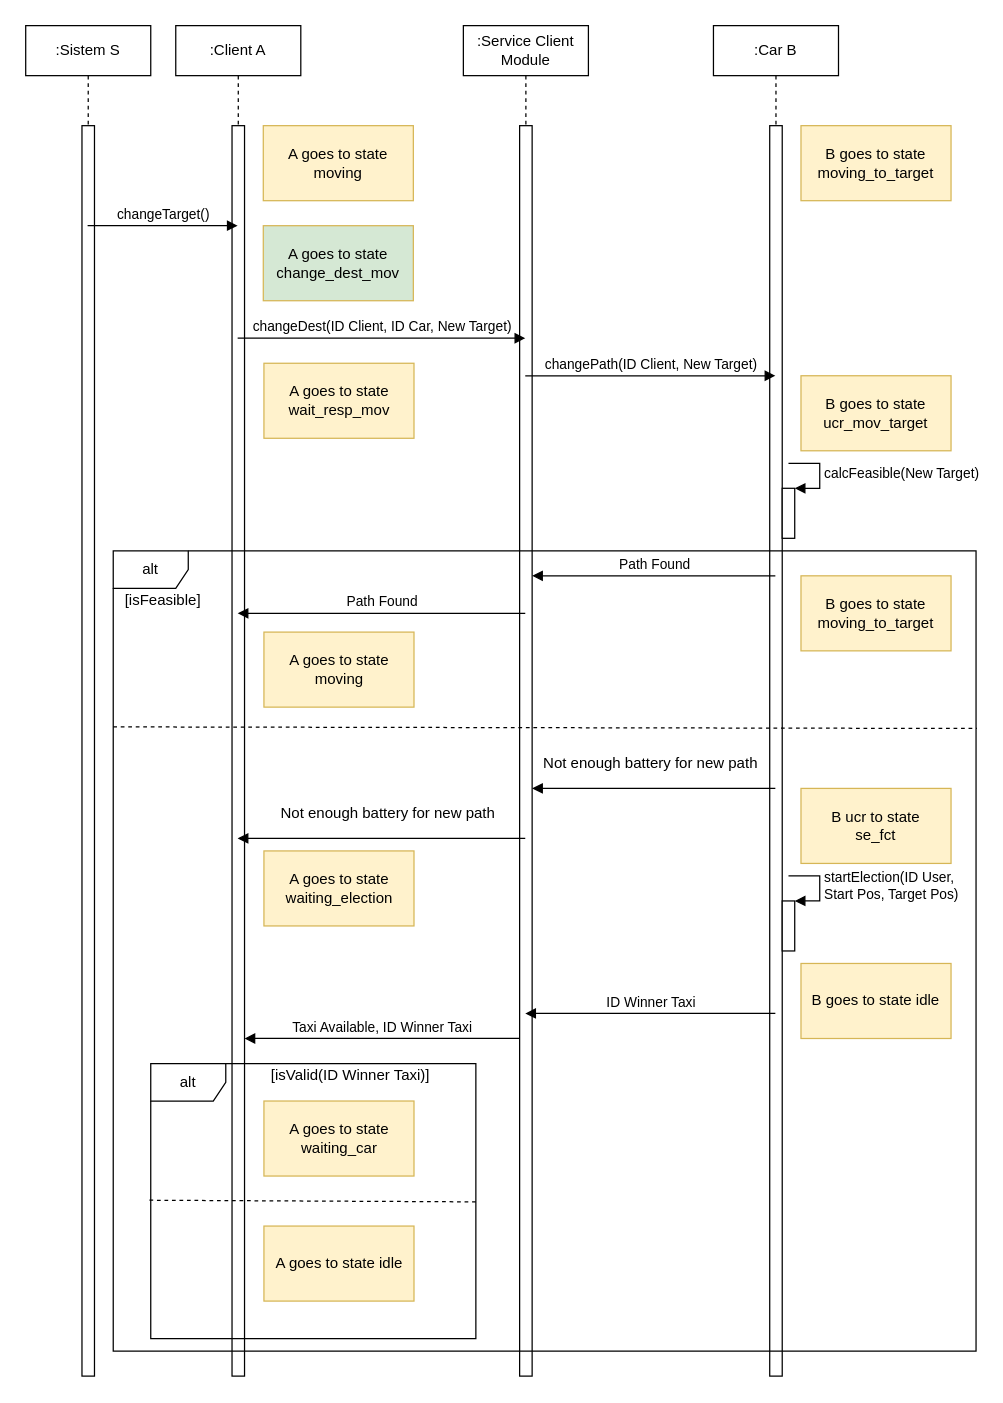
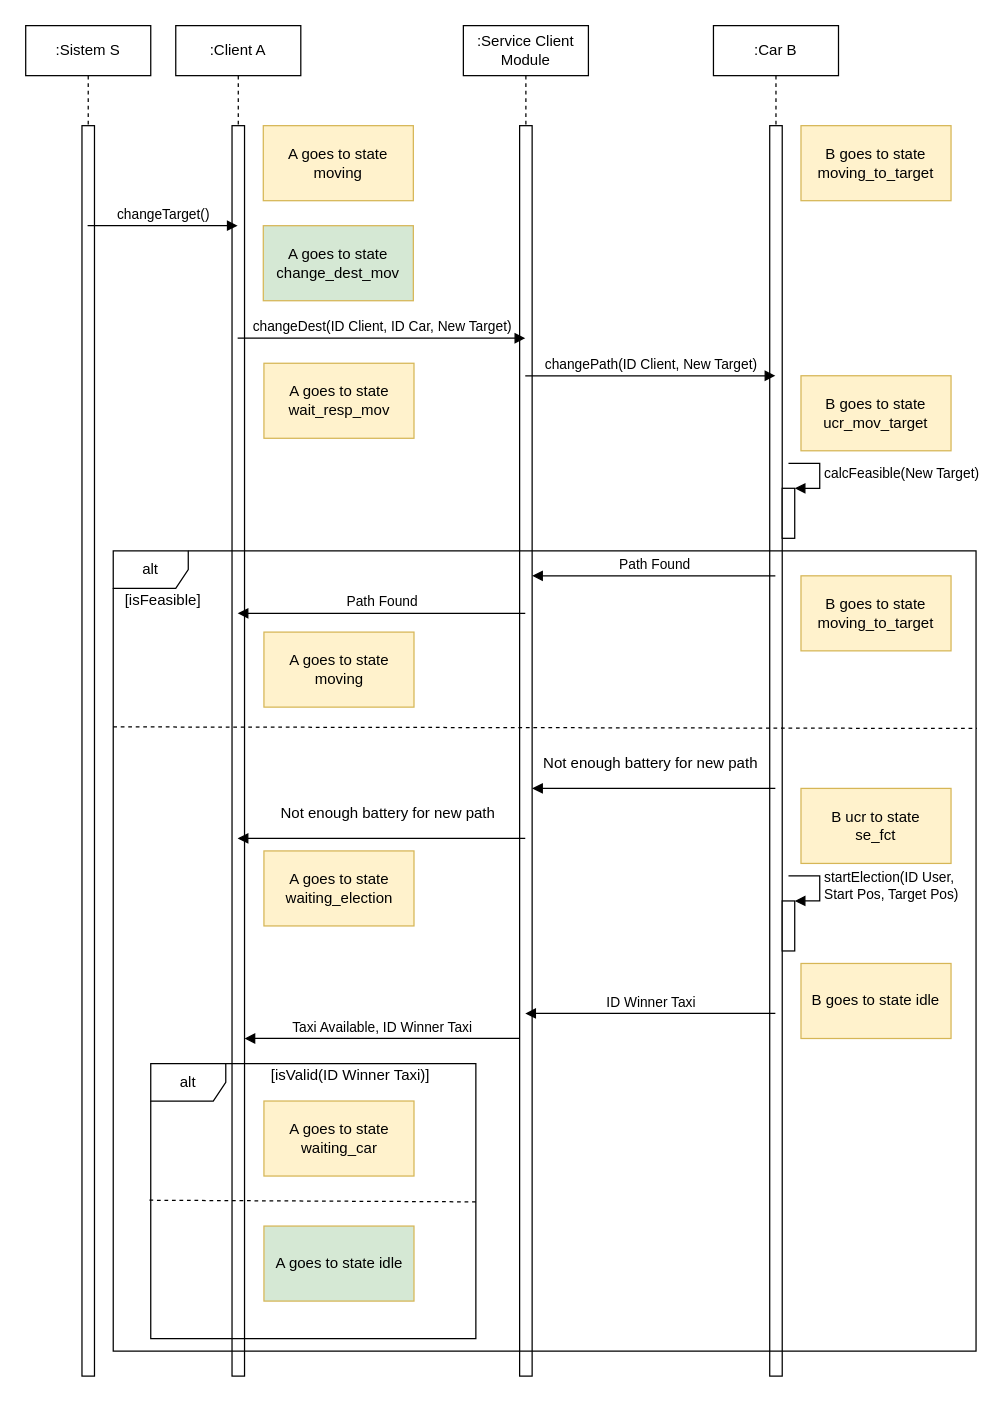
  <mxCell id="0" />
  <mxCell id="1" parent="0" />
  <mxCell id="2" value=":Client A" style="shape=umlLifeline;perimeter=lifelinePerimeter;whiteSpace=wrap;html=1;container=1;collapsible=0;recursiveResize=0;outlineConnect=0;" parent="1" vertex="1"><mxGeometry x="140" y="20" width="100" height="1080" as="geometry" /></mxCell>
  <mxCell id="3" value="" style="html=1;points=[];perimeter=orthogonalPerimeter;" parent="2" vertex="1"><mxGeometry x="45" y="80" width="10" height="1000" as="geometry" /></mxCell>
  <mxCell id="4" value=":Service Client Module" style="shape=umlLifeline;perimeter=lifelinePerimeter;whiteSpace=wrap;html=1;container=1;collapsible=0;recursiveResize=0;outlineConnect=0;" parent="1" vertex="1"><mxGeometry x="370" y="20" width="100" height="1080" as="geometry" /></mxCell>
  <mxCell id="5" value="" style="html=1;points=[];perimeter=orthogonalPerimeter;" parent="4" vertex="1"><mxGeometry x="45" y="80" width="10" height="1000" as="geometry" /></mxCell>
  <mxCell id="6" value=":Car B" style="shape=umlLifeline;perimeter=lifelinePerimeter;whiteSpace=wrap;html=1;container=1;collapsible=0;recursiveResize=0;outlineConnect=0;" parent="1" vertex="1"><mxGeometry x="570" y="20" width="100" height="1080" as="geometry" /></mxCell>
  <mxCell id="7" value="" style="html=1;points=[];perimeter=orthogonalPerimeter;" parent="6" vertex="1"><mxGeometry x="45" y="80" width="10" height="1000" as="geometry" /></mxCell>
  <mxCell id="8" value="" style="html=1;points=[];perimeter=orthogonalPerimeter;" parent="6" vertex="1"><mxGeometry x="55" y="370" width="10" height="40" as="geometry" /></mxCell>
  <mxCell id="9" value="calcFeasible(New Target)" style="edgeStyle=orthogonalEdgeStyle;html=1;align=left;spacingLeft=2;endArrow=block;rounded=0;entryX=1;entryY=0;" parent="6" target="8" edge="1"><mxGeometry relative="1" as="geometry"><mxPoint x="60" y="350" as="sourcePoint" /><Array as="points"><mxPoint x="85" y="350" /></Array></mxGeometry></mxCell>
  <mxCell id="10" value="" style="html=1;points=[];perimeter=orthogonalPerimeter;" parent="6" vertex="1"><mxGeometry x="55" y="700" width="10" height="40" as="geometry" /></mxCell>
  <mxCell id="11" value="startElection(ID User, &lt;br&gt;Start Pos, Target Pos)" style="edgeStyle=orthogonalEdgeStyle;html=1;align=left;spacingLeft=2;endArrow=block;rounded=0;entryX=1;entryY=0;" parent="6" target="10" edge="1"><mxGeometry relative="1" as="geometry"><mxPoint x="60" y="680" as="sourcePoint" /><Array as="points"><mxPoint x="85" y="680" /></Array></mxGeometry></mxCell>
  <mxCell id="12" value=":Sistem S" style="shape=umlLifeline;perimeter=lifelinePerimeter;whiteSpace=wrap;html=1;container=1;collapsible=0;recursiveResize=0;outlineConnect=0;" parent="1" vertex="1"><mxGeometry x="20" y="20" width="100" height="1080" as="geometry" /></mxCell>
  <mxCell id="13" value="" style="html=1;points=[];perimeter=orthogonalPerimeter;" parent="12" vertex="1"><mxGeometry x="45" y="80" width="10" height="1000" as="geometry" /></mxCell>
  <mxCell id="14" value="A goes to state moving" style="rounded=0;whiteSpace=wrap;html=1;fillColor=#fff2cc;strokeColor=#d6b656;" parent="1" vertex="1"><mxGeometry x="210" y="100" width="120" height="60" as="geometry" /></mxCell>
  <mxCell id="15" value="B goes to state moving_to_target" style="rounded=0;whiteSpace=wrap;html=1;fillColor=#fff2cc;strokeColor=#d6b656;" parent="1" vertex="1"><mxGeometry x="640" y="100" width="120" height="60" as="geometry" /></mxCell>
  <mxCell id="16" value="changeTarget()" style="html=1;verticalAlign=bottom;endArrow=block;" parent="1" source="12" target="2" edge="1"><mxGeometry width="80" relative="1" as="geometry"><mxPoint x="100" y="240" as="sourcePoint" /><mxPoint x="180" y="240" as="targetPoint" /><Array as="points"><mxPoint x="150" y="180" /></Array></mxGeometry></mxCell>
  <mxCell id="17" value="A goes to state change_dest_mov" style="rounded=0;whiteSpace=wrap;html=1;fillColor=#d5e8d4;strokeColor=#d6b656;" parent="1" vertex="1"><mxGeometry x="210" y="180" width="120" height="60" as="geometry" /></mxCell>
  <mxCell id="18" value="changeDest(ID Client, ID Car, New Target)" style="html=1;verticalAlign=bottom;endArrow=block;" parent="1" source="2" target="4" edge="1"><mxGeometry width="80" relative="1" as="geometry"><mxPoint x="260" y="360" as="sourcePoint" /><mxPoint x="340" y="360" as="targetPoint" /><Array as="points"><mxPoint x="360" y="270" /></Array></mxGeometry></mxCell>
  <mxCell id="19" value="A goes to state wait_resp_mov" style="rounded=0;whiteSpace=wrap;html=1;fillColor=#fff2cc;strokeColor=#d6b656;" parent="1" vertex="1"><mxGeometry x="210.52" y="290" width="120" height="60" as="geometry" /></mxCell>
  <mxCell id="20" value="changePath(ID Client, New Target)" style="html=1;verticalAlign=bottom;endArrow=block;" parent="1" source="4" target="6" edge="1"><mxGeometry width="80" relative="1" as="geometry"><mxPoint x="480" y="500" as="sourcePoint" /><mxPoint x="560" y="500" as="targetPoint" /><Array as="points"><mxPoint x="580" y="300" /></Array></mxGeometry></mxCell>
  <mxCell id="21" value="B goes to state ucr_mov_target" style="rounded=0;whiteSpace=wrap;html=1;fillColor=#fff2cc;strokeColor=#d6b656;" parent="1" vertex="1"><mxGeometry x="640" y="300" width="120" height="60" as="geometry" /></mxCell>
  <mxCell id="22" value="alt" style="shape=umlFrame;whiteSpace=wrap;html=1;" parent="1" vertex="1"><mxGeometry x="90" y="440" width="690" height="640" as="geometry" /></mxCell>
  <mxCell id="23" value="Path Found" style="html=1;verticalAlign=bottom;endArrow=block;" parent="1" source="6" target="5" edge="1"><mxGeometry width="80" relative="1" as="geometry"><mxPoint x="490" y="690" as="sourcePoint" /><mxPoint x="480" y="687" as="targetPoint" /><Array as="points"><mxPoint x="570" y="460" /></Array></mxGeometry></mxCell>
  <mxCell id="24" value="A goes to state moving" style="rounded=0;whiteSpace=wrap;html=1;fillColor=#fff2cc;strokeColor=#d6b656;" parent="1" vertex="1"><mxGeometry x="210.52" y="505" width="120" height="60" as="geometry" /></mxCell>
  <mxCell id="25" value="B goes to state moving_to_target" style="rounded=0;whiteSpace=wrap;html=1;fillColor=#fff2cc;strokeColor=#d6b656;" parent="1" vertex="1"><mxGeometry x="640" y="460" width="120" height="60" as="geometry" /></mxCell>
  <mxCell id="26" value="Path Found" style="html=1;verticalAlign=bottom;endArrow=block;" parent="1" source="4" target="2" edge="1"><mxGeometry width="80" relative="1" as="geometry"><mxPoint x="404.5" y="620" as="sourcePoint" /><mxPoint x="210" y="620" as="targetPoint" /><Array as="points"><mxPoint x="380" y="490" /></Array></mxGeometry></mxCell>
  <mxCell id="27" value="" style="html=1;verticalAlign=bottom;endArrow=block;" parent="1" source="4" target="2" edge="1"><mxGeometry width="80" relative="1" as="geometry"><mxPoint x="420" y="800" as="sourcePoint" /><mxPoint x="190" y="800" as="targetPoint" /><Array as="points"><mxPoint x="370" y="670" /></Array></mxGeometry></mxCell>
  <mxCell id="28" value="" style="html=1;verticalAlign=bottom;endArrow=block;" parent="1" source="6" target="5" edge="1"><mxGeometry x="0.023" width="80" relative="1" as="geometry"><mxPoint x="624.5" y="740" as="sourcePoint" /><mxPoint x="430" y="740" as="targetPoint" /><Array as="points"><mxPoint x="575" y="630" /></Array><mxPoint as="offset" /></mxGeometry></mxCell>
  <mxCell id="29" value="Not enough battery for new path" style="text;html=1;strokeColor=none;fillColor=none;align=center;verticalAlign=middle;whiteSpace=wrap;rounded=0;" parent="1" vertex="1"><mxGeometry x="420" y="600" width="200" height="20" as="geometry" /></mxCell>
  <mxCell id="30" value="Not enough battery for new path" style="text;html=1;strokeColor=none;fillColor=none;align=center;verticalAlign=middle;whiteSpace=wrap;rounded=0;" parent="1" vertex="1"><mxGeometry x="210" y="640" width="200" height="20" as="geometry" /></mxCell>
  <mxCell id="31" value="A goes to state waiting_election" style="rounded=0;whiteSpace=wrap;html=1;fillColor=#fff2cc;strokeColor=#d6b656;" parent="1" vertex="1"><mxGeometry x="210.52" y="680" width="120" height="60" as="geometry" /></mxCell>
  <mxCell id="32" value="B ucr to state &lt;br&gt;se_fct" style="rounded=0;whiteSpace=wrap;html=1;fillColor=#fff2cc;strokeColor=#d6b656;" parent="1" vertex="1"><mxGeometry x="640" y="630" width="120" height="60" as="geometry" /></mxCell>
  <mxCell id="33" value="ID Winner Taxi" style="html=1;verticalAlign=bottom;endArrow=block;" parent="1" source="6" target="4" edge="1"><mxGeometry width="80" relative="1" as="geometry"><mxPoint x="470" y="940" as="sourcePoint" /><mxPoint x="550" y="940" as="targetPoint" /><Array as="points"><mxPoint x="560" y="810" /><mxPoint x="460" y="810" /></Array></mxGeometry></mxCell>
  <mxCell id="34" value="Taxi Available, ID Winner Taxi" style="html=1;verticalAlign=bottom;endArrow=block;" parent="1" source="5" target="3" edge="1"><mxGeometry width="80" relative="1" as="geometry"><mxPoint x="420.02" y="1040" as="sourcePoint" /><mxPoint x="200.02" y="1040" as="targetPoint" /><Array as="points"><mxPoint x="370" y="830" /><mxPoint x="270" y="830" /></Array></mxGeometry></mxCell>
  <mxCell id="35" value="alt" style="shape=umlFrame;whiteSpace=wrap;html=1;" parent="1" vertex="1"><mxGeometry x="120" y="850" width="260" height="220" as="geometry" /></mxCell>
  <mxCell id="36" value="[isValid(ID Winner Taxi)]" style="text;html=1;strokeColor=none;fillColor=none;align=center;verticalAlign=middle;whiteSpace=wrap;rounded=0;" parent="1" vertex="1"><mxGeometry x="200" y="850" width="160" height="20" as="geometry" /></mxCell>
  <mxCell id="37" value="" style="endArrow=none;dashed=1;html=1;exitX=-0.004;exitY=0.497;exitDx=0;exitDy=0;exitPerimeter=0;entryX=1;entryY=0.503;entryDx=0;entryDy=0;entryPerimeter=0;" parent="1" source="35" target="35" edge="1"><mxGeometry width="50" height="50" relative="1" as="geometry"><mxPoint x="490.52" y="1110" as="sourcePoint" /><mxPoint x="540.52" y="1060" as="targetPoint" /></mxGeometry></mxCell>
  <mxCell id="38" value="A goes to state waiting_car" style="rounded=0;whiteSpace=wrap;html=1;fillColor=#fff2cc;strokeColor=#d6b656;" parent="1" vertex="1"><mxGeometry x="210.52" y="880" width="120" height="60" as="geometry" /></mxCell>
- <mxCell id="39" value="A goes to state idle" style="rounded=0;whiteSpace=wrap;html=1;fillColor=#fff2cc;strokeColor=#d6b656;" parent="1" vertex="1"><mxGeometry x="210.52" y="980" width="120" height="60" as="geometry" /></mxCell>
+ <mxCell id="39" value="A goes to state idle" style="rounded=0;whiteSpace=wrap;html=1;fillColor=#d5e8d4;strokeColor=#d6b656;" parent="1" vertex="1"><mxGeometry x="210.52" y="980" width="120" height="60" as="geometry" /></mxCell>
  <mxCell id="40" value="" style="endArrow=none;dashed=1;html=1;exitX=0;exitY=0.22;exitDx=0;exitDy=0;exitPerimeter=0;entryX=1.001;entryY=0.222;entryDx=0;entryDy=0;entryPerimeter=0;" parent="1" source="22" target="22" edge="1"><mxGeometry width="50" height="50" relative="1" as="geometry"><mxPoint x="260" y="650" as="sourcePoint" /><mxPoint x="310" y="600" as="targetPoint" /></mxGeometry></mxCell>
  <mxCell id="41" value="[isFeasible]" style="text;html=1;strokeColor=none;fillColor=none;align=center;verticalAlign=middle;whiteSpace=wrap;rounded=0;" parent="1" vertex="1"><mxGeometry x="80" y="470" width="100" height="20" as="geometry" /></mxCell>
  <mxCell id="42" value="B goes to state idle" style="rounded=0;whiteSpace=wrap;html=1;fillColor=#fff2cc;strokeColor=#d6b656;" parent="1" vertex="1"><mxGeometry x="640" y="770" width="120" height="60" as="geometry" /></mxCell>
